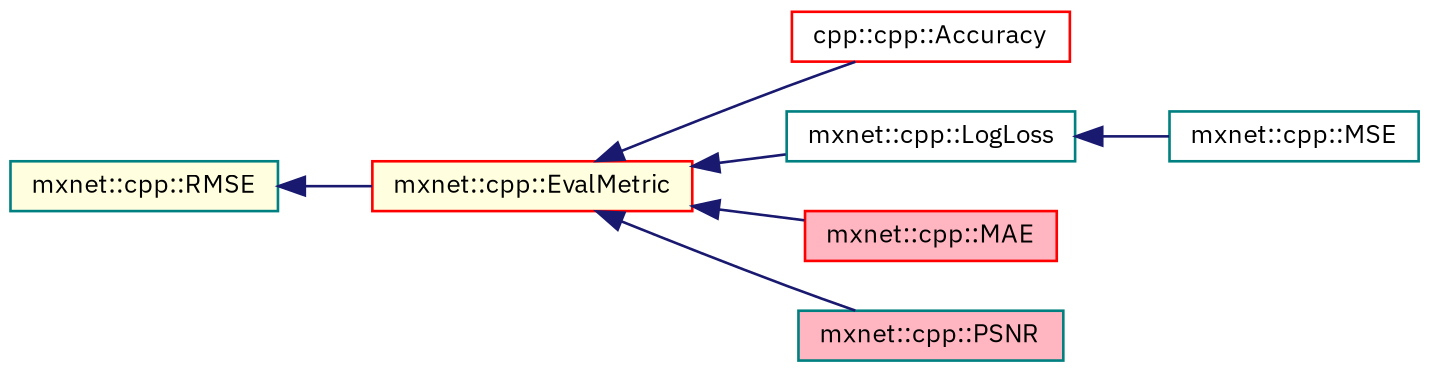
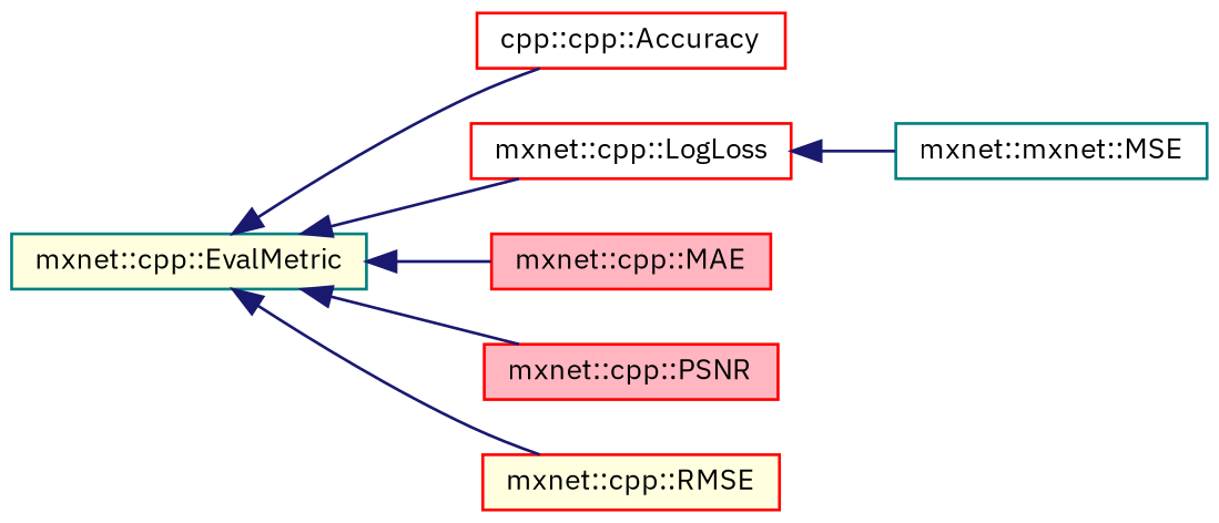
  digraph {
    fontname="IBM Plex Sans"
    rankdir=LR
    node [color=teal fillcolor=white fontname="IBM Plex Sans" fontsize=10 shape=record style=filled]
    edge [color=midnightblue dir=back fontname="IBM Plex Sans" fontsize=10 labelfontname=Helvetica labelfontsize=10 style=solid]
-   n1 [color=red fillcolor=lightyellow height=0.2 label="mxnet::cpp::EvalMetric" width=0.4]
+   n1 [fillcolor=lightyellow height=0.2 label="mxnet::cpp::EvalMetric" width=0.4]
    n2 [color=red height=0.2 label="cpp::cpp::Accuracy" width=0.4]
-   n3 [height=0.2 label="mxnet::cpp::LogLoss" width=0.4]
+   n3 [color=red height=0.2 label="mxnet::cpp::LogLoss" width=0.4]
    n4 [color=red fillcolor=lightpink height=0.2 label="mxnet::cpp::MAE" width=0.4]
-   n5 [fillcolor=lightpink height=0.2 label="mxnet::cpp::PSNR" width=0.4]
-   n6 [fillcolor=lightyellow height=0.2 label="mxnet::cpp::RMSE" width=0.4]
-   n7 [height=0.2 label="mxnet::cpp::MSE" width=0.4]
+   n5 [color=red fillcolor=lightpink height=0.2 label="mxnet::cpp::PSNR" width=0.4]
+   n6 [color=red fillcolor=lightyellow height=0.2 label="mxnet::cpp::RMSE" width=0.4]
+   n7 [height=0.2 label="mxnet::mxnet::MSE" width=0.4]
    n1 -> n2
    n1 -> n3
    n1 -> n4
    n1 -> n5
-   n6 -> n1
+   n1 -> n6
    n3 -> n7
  }
